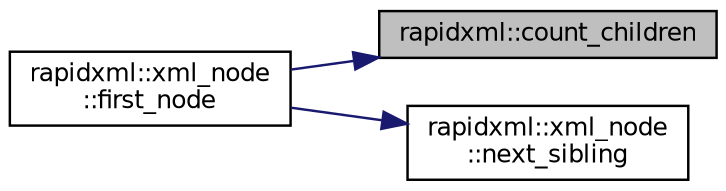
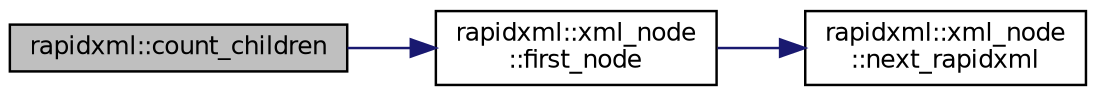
  digraph {
    rankdir=LR
    node [color=black fillcolor=white fontname=Helvetica fontsize=10 shape=record style=filled]
    edge [color=midnightblue fontname=Helvetica fontsize=10 labelfontname=Helvetica labelfontsize=10 style=solid]
    n1 [fillcolor=grey75 fontcolor=black height=0.2 label="rapidxml::count_children" width=0.4]
    n2 [height=0.2 label="rapidxml::xml_node\l::first_node" width=0.4]
-   n3 [height=0.2 label="rapidxml::xml_node\l::next_sibling" width=0.4]
-   n2 -> n1
+   n3 [height=0.2 label="rapidxml::xml_node\l::next_rapidxml" width=0.4]
+   n1 -> n2
    n2 -> n3
  }
